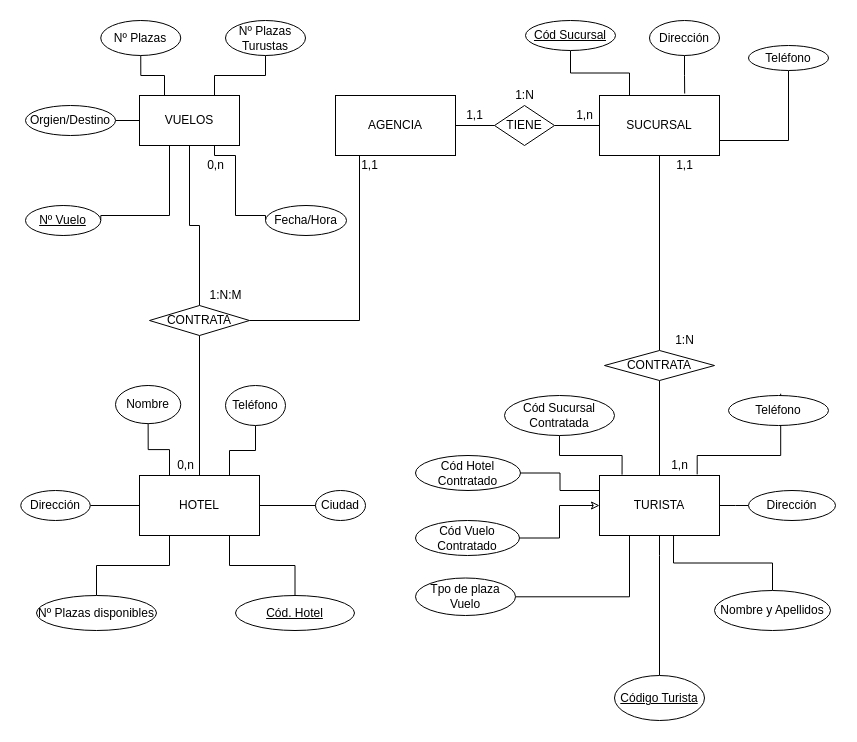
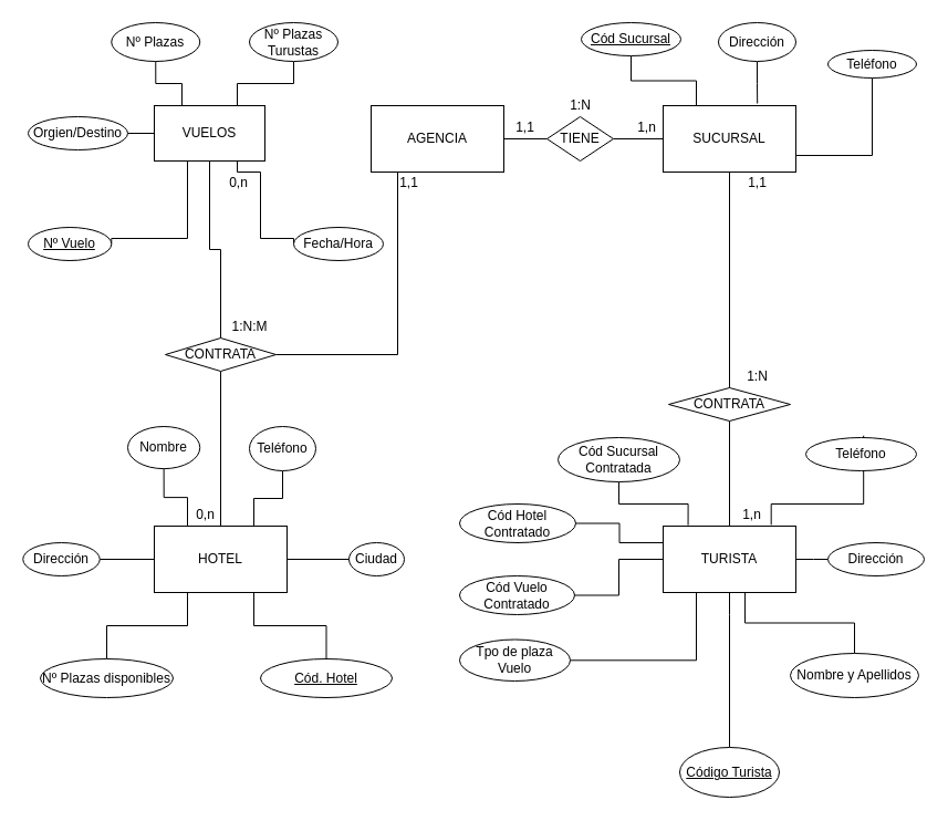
  <mxCell id="0" />
  <mxCell id="1" parent="0" />
  <mxCell id="2" value="VUELOS&lt;br&gt;" style="rounded=0;whiteSpace=wrap;html=1;" parent="1" vertex="1"><mxGeometry x="139" y="95" width="100" height="50" as="geometry" /></mxCell>
  <mxCell id="3" value="AGENCIA" style="rounded=0;whiteSpace=wrap;html=1;" parent="1" vertex="1"><mxGeometry x="335" y="95" width="120" height="60" as="geometry" /></mxCell>
  <mxCell id="4" style="edgeStyle=orthogonalEdgeStyle;rounded=0;orthogonalLoop=1;jettySize=auto;html=1;entryX=1;entryY=0.5;entryDx=0;entryDy=0;strokeColor=default;endArrow=none;endFill=0;" parent="1" source="5" target="9" edge="1"><mxGeometry relative="1" as="geometry" /></mxCell>
  <mxCell id="5" value="SUCURSAL" style="rounded=0;whiteSpace=wrap;html=1;" parent="1" vertex="1"><mxGeometry x="599" y="95" width="120" height="60" as="geometry" /></mxCell>
  <mxCell id="6" style="edgeStyle=orthogonalEdgeStyle;rounded=0;orthogonalLoop=1;jettySize=auto;html=1;entryX=0.5;entryY=1;entryDx=0;entryDy=0;endArrow=none;endFill=0;strokeColor=default;exitX=0.5;exitY=0;exitDx=0;exitDy=0;" parent="1" source="7" target="16" edge="1"><mxGeometry relative="1" as="geometry"><mxPoint x="805.64" y="504.88" as="targetPoint" /></mxGeometry></mxCell>
  <mxCell id="7" value="TURISTA&lt;br&gt;" style="rounded=0;whiteSpace=wrap;html=1;" parent="1" vertex="1"><mxGeometry x="599" y="475" width="120" height="60" as="geometry" /></mxCell>
  <mxCell id="8" value="HOTEL" style="rounded=0;whiteSpace=wrap;html=1;" parent="1" vertex="1"><mxGeometry x="139" y="475" width="120" height="60" as="geometry" /></mxCell>
  <mxCell id="9" value="TIENE" style="rhombus;whiteSpace=wrap;html=1;" parent="1" vertex="1"><mxGeometry x="494" y="105" width="60" height="40" as="geometry" /></mxCell>
  <mxCell id="10" value="" style="endArrow=none;html=1;rounded=0;edgeStyle=orthogonalEdgeStyle;entryX=0;entryY=0.5;entryDx=0;entryDy=0;exitX=1;exitY=0.5;exitDx=0;exitDy=0;" parent="1" source="3" target="9" edge="1"><mxGeometry width="50" height="50" relative="1" as="geometry"><mxPoint x="499" y="125" as="sourcePoint" /><mxPoint x="549" y="125" as="targetPoint" /></mxGeometry></mxCell>
  <mxCell id="11" style="edgeStyle=orthogonalEdgeStyle;rounded=0;orthogonalLoop=1;jettySize=auto;html=1;entryX=0.5;entryY=1;entryDx=0;entryDy=0;endArrow=none;endFill=0;strokeColor=default;exitX=1;exitY=0.5;exitDx=0;exitDy=0;" parent="1" source="14" target="3" edge="1"><mxGeometry relative="1" as="geometry"><Array as="points"><mxPoint x="359" y="320" /><mxPoint x="359" y="155" /></Array></mxGeometry></mxCell>
  <mxCell id="12" style="edgeStyle=orthogonalEdgeStyle;rounded=0;orthogonalLoop=1;jettySize=auto;html=1;entryX=0.5;entryY=1;entryDx=0;entryDy=0;endArrow=none;endFill=0;strokeColor=default;" parent="1" source="14" target="2" edge="1"><mxGeometry relative="1" as="geometry" /></mxCell>
  <mxCell id="13" style="edgeStyle=orthogonalEdgeStyle;rounded=0;orthogonalLoop=1;jettySize=auto;html=1;entryX=0.5;entryY=0;entryDx=0;entryDy=0;endArrow=none;endFill=0;strokeColor=default;exitX=0.5;exitY=1;exitDx=0;exitDy=0;" parent="1" source="14" target="8" edge="1"><mxGeometry relative="1" as="geometry"><mxPoint x="339" y="245" as="sourcePoint" /></mxGeometry></mxCell>
  <mxCell id="14" value="CONTRATA" style="rhombus;whiteSpace=wrap;html=1;" parent="1" vertex="1"><mxGeometry x="149" y="305" width="100" height="30" as="geometry" /></mxCell>
  <mxCell id="15" style="edgeStyle=orthogonalEdgeStyle;rounded=0;orthogonalLoop=1;jettySize=auto;html=1;entryX=0.5;entryY=1;entryDx=0;entryDy=0;endArrow=none;endFill=0;strokeColor=default;" parent="1" source="16" target="5" edge="1"><mxGeometry relative="1" as="geometry" /></mxCell>
  <mxCell id="16" value="CONTRATA" style="rhombus;whiteSpace=wrap;html=1;" parent="1" vertex="1"><mxGeometry x="604" y="350" width="110" height="30" as="geometry" /></mxCell>
  <mxCell id="17" style="edgeStyle=orthogonalEdgeStyle;rounded=0;orthogonalLoop=1;jettySize=auto;html=1;entryX=0.25;entryY=1;entryDx=0;entryDy=0;endArrow=none;endFill=0;strokeColor=default;exitX=1;exitY=0.5;exitDx=0;exitDy=0;" parent="1" source="18" target="2" edge="1"><mxGeometry relative="1" as="geometry"><Array as="points"><mxPoint x="169" y="215" /></Array></mxGeometry></mxCell>
  <mxCell id="18" value="&lt;u&gt;Nº Vuelo&lt;/u&gt;" style="ellipse;whiteSpace=wrap;html=1;" parent="1" vertex="1"><mxGeometry x="25" y="205" width="75.25" height="30" as="geometry" /></mxCell>
  <mxCell id="19" style="edgeStyle=orthogonalEdgeStyle;rounded=0;orthogonalLoop=1;jettySize=auto;html=1;exitX=0;exitY=0.5;exitDx=0;exitDy=0;entryX=0.75;entryY=1;entryDx=0;entryDy=0;endArrow=none;endFill=0;strokeColor=default;" parent="1" source="20" target="2" edge="1"><mxGeometry relative="1" as="geometry"><Array as="points"><mxPoint x="265" y="215" /><mxPoint x="235" y="215" /><mxPoint x="235" y="155" /></Array></mxGeometry></mxCell>
  <mxCell id="20" value="Fecha/Hora" style="ellipse;whiteSpace=wrap;html=1;" parent="1" vertex="1"><mxGeometry x="265" y="205" width="81" height="30" as="geometry" /></mxCell>
  <mxCell id="21" style="edgeStyle=orthogonalEdgeStyle;rounded=0;orthogonalLoop=1;jettySize=auto;html=1;endArrow=none;endFill=0;strokeColor=default;entryX=0;entryY=0.25;entryDx=0;entryDy=0;exitX=1;exitY=0.5;exitDx=0;exitDy=0;" parent="1" source="22" target="2" edge="1"><mxGeometry relative="1" as="geometry"><mxPoint x="135" y="115" as="targetPoint" /></mxGeometry></mxCell>
  <mxCell id="22" value="Orgien/Destino" style="ellipse;whiteSpace=wrap;html=1;" parent="1" vertex="1"><mxGeometry x="25" y="105" width="90" height="30" as="geometry" /></mxCell>
  <mxCell id="23" style="edgeStyle=orthogonalEdgeStyle;rounded=0;orthogonalLoop=1;jettySize=auto;html=1;endArrow=none;endFill=0;strokeColor=default;entryX=0.25;entryY=0;entryDx=0;entryDy=0;" parent="1" source="24" target="2" edge="1"><mxGeometry relative="1" as="geometry" /></mxCell>
  <mxCell id="24" value="Nº Plazas" style="ellipse;whiteSpace=wrap;html=1;" parent="1" vertex="1"><mxGeometry x="100.25" y="20" width="80" height="35" as="geometry" /></mxCell>
  <mxCell id="25" style="edgeStyle=orthogonalEdgeStyle;rounded=0;orthogonalLoop=1;jettySize=auto;html=1;entryX=0.75;entryY=0;entryDx=0;entryDy=0;endArrow=none;endFill=0;strokeColor=default;" parent="1" source="26" target="2" edge="1"><mxGeometry relative="1" as="geometry" /></mxCell>
  <mxCell id="26" value="Nº Plazas Turustas" style="ellipse;whiteSpace=wrap;html=1;" parent="1" vertex="1"><mxGeometry x="225" y="20" width="80" height="35" as="geometry" /></mxCell>
  <mxCell id="27" style="edgeStyle=orthogonalEdgeStyle;rounded=0;orthogonalLoop=1;jettySize=auto;html=1;endArrow=none;endFill=0;strokeColor=default;exitX=0.5;exitY=0;exitDx=0;exitDy=0;entryX=0.75;entryY=1;entryDx=0;entryDy=0;" parent="1" source="28" edge="1" target="8"><mxGeometry relative="1" as="geometry"><mxPoint x="195" y="535" as="targetPoint" /></mxGeometry></mxCell>
  <mxCell id="28" value="&lt;u&gt;Cód. Hotel&lt;/u&gt;" style="ellipse;whiteSpace=wrap;html=1;" parent="1" vertex="1"><mxGeometry x="235" y="595" width="119" height="35" as="geometry" /></mxCell>
  <mxCell id="29" style="edgeStyle=orthogonalEdgeStyle;rounded=0;orthogonalLoop=1;jettySize=auto;html=1;endArrow=none;endFill=0;strokeColor=default;entryX=0.25;entryY=0;entryDx=0;entryDy=0;" parent="1" source="30" target="8" edge="1"><mxGeometry relative="1" as="geometry"><mxPoint x="165" y="465" as="targetPoint" /></mxGeometry></mxCell>
  <mxCell id="30" value="Nombre" style="ellipse;whiteSpace=wrap;html=1;" parent="1" vertex="1"><mxGeometry x="115" y="385" width="65.25" height="38.13" as="geometry" /></mxCell>
  <mxCell id="31" style="edgeStyle=orthogonalEdgeStyle;rounded=0;orthogonalLoop=1;jettySize=auto;html=1;entryX=0;entryY=0.5;entryDx=0;entryDy=0;endArrow=none;endFill=0;strokeColor=default;exitX=1;exitY=0.5;exitDx=0;exitDy=0;" parent="1" source="32" target="8" edge="1"><mxGeometry relative="1" as="geometry" /></mxCell>
  <mxCell id="32" value="Dirección" style="ellipse;whiteSpace=wrap;html=1;" parent="1" vertex="1"><mxGeometry x="20.25" y="490" width="69.5" height="30" as="geometry" /></mxCell>
  <mxCell id="33" style="edgeStyle=orthogonalEdgeStyle;rounded=0;orthogonalLoop=1;jettySize=auto;html=1;entryX=1;entryY=0.5;entryDx=0;entryDy=0;endArrow=none;endFill=0;strokeColor=default;exitX=0;exitY=0.5;exitDx=0;exitDy=0;" parent="1" source="34" target="8" edge="1"><mxGeometry relative="1" as="geometry"><Array as="points"><mxPoint x="345" y="505" /><mxPoint x="345" y="505" /></Array></mxGeometry></mxCell>
  <mxCell id="34" value="Ciudad" style="ellipse;whiteSpace=wrap;html=1;" parent="1" vertex="1"><mxGeometry x="315" y="490" width="50" height="30" as="geometry" /></mxCell>
  <mxCell id="35" style="edgeStyle=orthogonalEdgeStyle;rounded=0;orthogonalLoop=1;jettySize=auto;html=1;entryX=0.75;entryY=0;entryDx=0;entryDy=0;endArrow=none;endFill=0;strokeColor=default;" edge="1" parent="1" source="36" target="8"><mxGeometry relative="1" as="geometry" /></mxCell>
  <mxCell id="36" value="Teléfono" style="ellipse;whiteSpace=wrap;html=1;" parent="1" vertex="1"><mxGeometry x="225" y="385" width="60" height="40" as="geometry" /></mxCell>
  <mxCell id="37" style="edgeStyle=orthogonalEdgeStyle;rounded=0;orthogonalLoop=1;jettySize=auto;html=1;entryX=0.25;entryY=1;entryDx=0;entryDy=0;endArrow=none;endFill=0;strokeColor=default;" parent="1" source="38" target="8" edge="1"><mxGeometry relative="1" as="geometry" /></mxCell>
  <mxCell id="38" value="Nº Plazas disponibles" style="ellipse;whiteSpace=wrap;html=1;" parent="1" vertex="1"><mxGeometry x="36" y="595" width="120" height="35" as="geometry" /></mxCell>
  <mxCell id="39" style="edgeStyle=orthogonalEdgeStyle;rounded=0;orthogonalLoop=1;jettySize=auto;html=1;entryX=0.25;entryY=0;entryDx=0;entryDy=0;endArrow=none;endFill=0;strokeColor=default;exitX=0.5;exitY=1;exitDx=0;exitDy=0;" parent="1" source="40" target="5" edge="1"><mxGeometry relative="1" as="geometry" /></mxCell>
  <mxCell id="40" value="&lt;u&gt;Cód Sucursal&lt;/u&gt;" style="ellipse;whiteSpace=wrap;html=1;" parent="1" vertex="1"><mxGeometry x="525" y="20" width="90" height="30" as="geometry" /></mxCell>
  <mxCell id="41" style="edgeStyle=orthogonalEdgeStyle;rounded=0;orthogonalLoop=1;jettySize=auto;html=1;endArrow=none;endFill=0;strokeColor=default;exitX=0.5;exitY=1;exitDx=0;exitDy=0;entryX=1;entryY=0.75;entryDx=0;entryDy=0;" parent="1" source="42" target="5" edge="1"><mxGeometry relative="1" as="geometry"><mxPoint x="785" y="255" as="targetPoint" /></mxGeometry></mxCell>
  <mxCell id="42" value="Teléfono" style="ellipse;whiteSpace=wrap;html=1;" parent="1" vertex="1"><mxGeometry x="748" y="45" width="80" height="25" as="geometry" /></mxCell>
  <mxCell id="43" style="edgeStyle=orthogonalEdgeStyle;rounded=0;orthogonalLoop=1;jettySize=auto;html=1;entryX=0.71;entryY=-0.033;entryDx=0;entryDy=0;endArrow=none;endFill=0;strokeColor=default;entryPerimeter=0;" parent="1" source="44" target="5" edge="1"><mxGeometry relative="1" as="geometry" /></mxCell>
  <mxCell id="44" value="Dirección" style="ellipse;whiteSpace=wrap;html=1;" parent="1" vertex="1"><mxGeometry x="649" y="20" width="70" height="35" as="geometry" /></mxCell>
  <mxCell id="45" style="edgeStyle=orthogonalEdgeStyle;rounded=0;orthogonalLoop=1;jettySize=auto;html=1;entryX=0.5;entryY=1;entryDx=0;entryDy=0;endArrow=none;endFill=0;strokeColor=default;exitX=0.5;exitY=0;exitDx=0;exitDy=0;" parent="1" source="46" target="7" edge="1"><mxGeometry relative="1" as="geometry"><Array as="points"><mxPoint x="659" y="555" /><mxPoint x="659" y="555" /></Array><mxPoint x="559" y="715" as="sourcePoint" /></mxGeometry></mxCell>
  <mxCell id="46" value="&lt;u&gt;Código Turista&lt;/u&gt;" style="ellipse;whiteSpace=wrap;html=1;" parent="1" vertex="1"><mxGeometry x="614" y="675" width="90" height="45" as="geometry" /></mxCell>
  <mxCell id="47" style="edgeStyle=orthogonalEdgeStyle;rounded=0;orthogonalLoop=1;jettySize=auto;html=1;entryX=0.617;entryY=1;entryDx=0;entryDy=0;entryPerimeter=0;strokeColor=default;endArrow=none;endFill=0;" edge="1" parent="1" source="48" target="7"><mxGeometry relative="1" as="geometry" /></mxCell>
  <mxCell id="48" value="Nombre y Apellidos" style="ellipse;whiteSpace=wrap;html=1;" parent="1" vertex="1"><mxGeometry x="714" y="590" width="116" height="40" as="geometry" /></mxCell>
  <mxCell id="49" style="edgeStyle=orthogonalEdgeStyle;rounded=0;orthogonalLoop=1;jettySize=auto;html=1;entryX=1;entryY=0.5;entryDx=0;entryDy=0;endArrow=none;endFill=0;strokeColor=default;exitX=0;exitY=0.5;exitDx=0;exitDy=0;" parent="1" source="50" target="7" edge="1"><mxGeometry relative="1" as="geometry"><Array as="points"><mxPoint x="735" y="505" /><mxPoint x="735" y="505" /></Array></mxGeometry></mxCell>
  <mxCell id="50" value="Dirección" style="ellipse;whiteSpace=wrap;html=1;" parent="1" vertex="1"><mxGeometry x="748" y="490" width="87" height="30" as="geometry" /></mxCell>
  <mxCell id="51" style="edgeStyle=orthogonalEdgeStyle;rounded=0;orthogonalLoop=1;jettySize=auto;html=1;entryX=0.814;entryY=-0.019;entryDx=0;entryDy=0;endArrow=none;endFill=0;strokeColor=default;exitX=0.522;exitY=-0.059;exitDx=0;exitDy=0;exitPerimeter=0;entryPerimeter=0;" parent="1" source="52" target="7" edge="1"><mxGeometry relative="1" as="geometry"><Array as="points"><mxPoint x="780" y="455" /><mxPoint x="697" y="455" /></Array><mxPoint x="764" y="585" as="sourcePoint" /></mxGeometry></mxCell>
  <mxCell id="52" value="Teléfono" style="ellipse;whiteSpace=wrap;html=1;" parent="1" vertex="1"><mxGeometry x="728" y="395" width="100" height="30" as="geometry" /></mxCell>
  <mxCell id="53" style="edgeStyle=orthogonalEdgeStyle;rounded=0;orthogonalLoop=1;jettySize=auto;html=1;entryX=0.188;entryY=-0.014;entryDx=0;entryDy=0;entryPerimeter=0;endArrow=none;endFill=0;strokeColor=default;exitX=0.5;exitY=1;exitDx=0;exitDy=0;" parent="1" source="54" target="7" edge="1"><mxGeometry relative="1" as="geometry"><mxPoint x="589" y="445" as="sourcePoint" /></mxGeometry></mxCell>
  <mxCell id="54" value="Cód Sucursal Contratada" style="ellipse;whiteSpace=wrap;html=1;" parent="1" vertex="1"><mxGeometry x="504" y="395" width="110" height="40" as="geometry" /></mxCell>
  <mxCell id="55" style="edgeStyle=orthogonalEdgeStyle;rounded=0;orthogonalLoop=1;jettySize=auto;html=1;endArrow=none;endFill=0;strokeColor=default;entryX=0;entryY=0.25;entryDx=0;entryDy=0;" edge="1" parent="1" source="56" target="7"><mxGeometry relative="1" as="geometry"><mxPoint x="595" y="485" as="targetPoint" /></mxGeometry></mxCell>
  <mxCell id="56" value="Cód Hotel &lt;br&gt;Contratado" style="ellipse;whiteSpace=wrap;html=1;" vertex="1" parent="1"><mxGeometry x="415" y="455" width="105" height="35" as="geometry" /></mxCell>
- <mxCell id="57" style="edgeStyle=orthogonalEdgeStyle;rounded=0;orthogonalLoop=1;jettySize=auto;html=1;entryX=0;entryY=0.5;entryDx=0;entryDy=0;endArrow=classic;endFill=0;strokeColor=default;" edge="1" parent="1" source="58" target="7"><mxGeometry relative="1" as="geometry" /></mxCell>
+ <mxCell id="57" style="edgeStyle=orthogonalEdgeStyle;rounded=0;orthogonalLoop=1;jettySize=auto;html=1;entryX=0;entryY=0.5;entryDx=0;entryDy=0;endArrow=none;endFill=0;strokeColor=default;" edge="1" parent="1" source="58" target="7"><mxGeometry relative="1" as="geometry" /></mxCell>
  <mxCell id="58" value="Cód Vuelo&lt;br&gt;Contratado" style="ellipse;whiteSpace=wrap;html=1;" vertex="1" parent="1"><mxGeometry x="415" y="520" width="104" height="35" as="geometry" /></mxCell>
  <mxCell id="59" style="edgeStyle=orthogonalEdgeStyle;rounded=0;orthogonalLoop=1;jettySize=auto;html=1;entryX=0.25;entryY=1;entryDx=0;entryDy=0;endArrow=none;endFill=0;strokeColor=default;" edge="1" parent="1" source="60" target="7"><mxGeometry relative="1" as="geometry" /></mxCell>
  <mxCell id="60" value="Tpo de plaza Vuelo" style="ellipse;whiteSpace=wrap;html=1;" vertex="1" parent="1"><mxGeometry x="415" y="577.5" width="100" height="37.5" as="geometry" /></mxCell>
  <mxCell id="61" value="1,1" style="text;html=1;align=center;verticalAlign=middle;resizable=0;points=[];autosize=1;strokeColor=none;fillColor=none;" vertex="1" parent="1"><mxGeometry x="459" y="105" width="30" height="20" as="geometry" /></mxCell>
  <mxCell id="62" value="1,1" style="text;html=1;align=center;verticalAlign=middle;resizable=0;points=[];autosize=1;strokeColor=none;fillColor=none;" vertex="1" parent="1"><mxGeometry x="354" y="155" width="30" height="20" as="geometry" /></mxCell>
  <mxCell id="63" value="1,n" style="text;html=1;align=center;verticalAlign=middle;resizable=0;points=[];autosize=1;strokeColor=none;fillColor=none;" vertex="1" parent="1"><mxGeometry x="569" y="105" width="30" height="20" as="geometry" /></mxCell>
  <mxCell id="64" value="1:N" style="text;html=1;align=center;verticalAlign=middle;resizable=0;points=[];autosize=1;strokeColor=none;fillColor=none;" vertex="1" parent="1"><mxGeometry x="509" y="85" width="30" height="20" as="geometry" /></mxCell>
  <mxCell id="65" value="1,1" style="text;html=1;align=center;verticalAlign=middle;resizable=0;points=[];autosize=1;strokeColor=none;fillColor=none;" vertex="1" parent="1"><mxGeometry x="669" y="155" width="30" height="20" as="geometry" /></mxCell>
  <mxCell id="66" value="1,n" style="text;html=1;align=center;verticalAlign=middle;resizable=0;points=[];autosize=1;strokeColor=none;fillColor=none;" vertex="1" parent="1"><mxGeometry x="664" y="455" width="30" height="20" as="geometry" /></mxCell>
  <mxCell id="67" value="1:N" style="text;html=1;align=center;verticalAlign=middle;resizable=0;points=[];autosize=1;strokeColor=none;fillColor=none;" vertex="1" parent="1"><mxGeometry x="669" y="330" width="30" height="20" as="geometry" /></mxCell>
  <mxCell id="68" value="0,n" style="text;html=1;align=center;verticalAlign=middle;resizable=0;points=[];autosize=1;strokeColor=none;fillColor=none;" vertex="1" parent="1"><mxGeometry x="200" y="155" width="30" height="20" as="geometry" /></mxCell>
  <mxCell id="69" value="0,n" style="text;html=1;align=center;verticalAlign=middle;resizable=0;points=[];autosize=1;strokeColor=none;fillColor=none;" vertex="1" parent="1"><mxGeometry x="170" y="455" width="30" height="20" as="geometry" /></mxCell>
  <mxCell id="70" value="1:N:M" style="text;html=1;align=center;verticalAlign=middle;resizable=0;points=[];autosize=1;strokeColor=none;fillColor=none;" vertex="1" parent="1"><mxGeometry x="200" y="285" width="50" height="20" as="geometry" /></mxCell>
